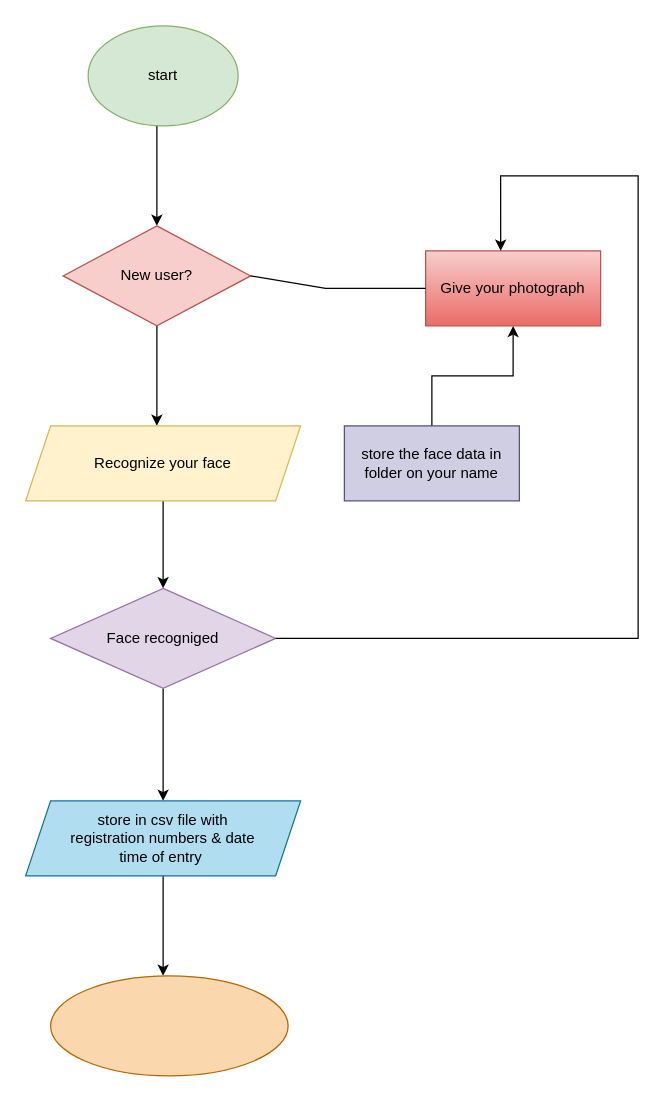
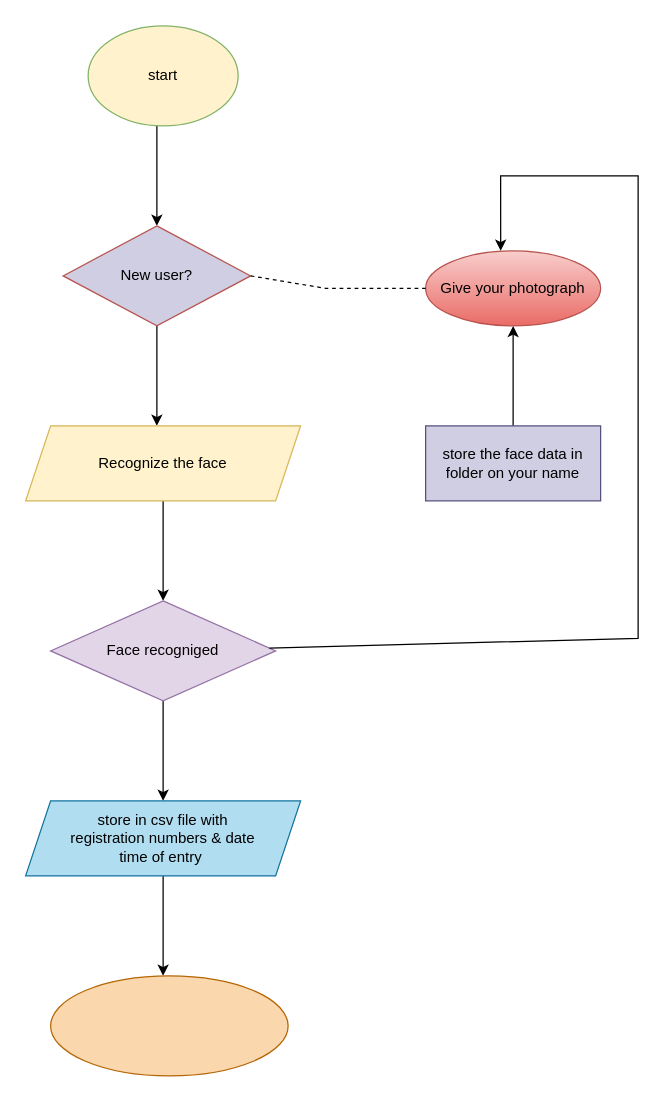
  <mxCell id="0" />
  <mxCell id="1" parent="0" />
  <mxCell id="2" value="" style="edgeStyle=orthogonalEdgeStyle;rounded=0;orthogonalLoop=1;jettySize=auto;html=1;" edge="1" parent="1"><mxGeometry relative="1" as="geometry"><mxPoint x="125" y="100" as="sourcePoint" /><mxPoint x="125" y="180" as="targetPoint" /></mxGeometry></mxCell>
  <mxCell id="3" value="" style="edgeStyle=orthogonalEdgeStyle;rounded=0;orthogonalLoop=1;jettySize=auto;html=1;" edge="1" parent="1" source="4"><mxGeometry relative="1" as="geometry"><mxPoint x="125" y="340" as="targetPoint" /></mxGeometry></mxCell>
- <mxCell id="4" value="New user?" style="rhombus;whiteSpace=wrap;html=1;fillColor=#f8cecc;strokeColor=#b85450;" vertex="1" parent="1"><mxGeometry x="50" y="180" width="150" height="80" as="geometry" /></mxCell>
+ <mxCell id="4" value="New user?" style="rhombus;whiteSpace=wrap;html=1;fillColor=#d0cee2;strokeColor=#b85450;" vertex="1" parent="1"><mxGeometry x="50" y="180" width="150" height="80" as="geometry" /></mxCell>
  <mxCell id="5" value="" style="edgeStyle=orthogonalEdgeStyle;rounded=0;orthogonalLoop=1;jettySize=auto;html=1;" edge="1" parent="1" source="6" target="8"><mxGeometry relative="1" as="geometry" /></mxCell>
- <mxCell id="6" value="Recognize your face" style="shape=parallelogram;perimeter=parallelogramPerimeter;whiteSpace=wrap;html=1;fixedSize=1;fillColor=#fff2cc;strokeColor=#d6b656;" vertex="1" parent="1"><mxGeometry x="20" y="340" width="220" height="60" as="geometry" /></mxCell>
+ <mxCell id="6" value="Recognize the face" style="shape=parallelogram;perimeter=parallelogramPerimeter;whiteSpace=wrap;html=1;fixedSize=1;fillColor=#fff2cc;strokeColor=#d6b656;" vertex="1" parent="1"><mxGeometry x="20" y="340" width="220" height="60" as="geometry" /></mxCell>
  <mxCell id="7" value="" style="edgeStyle=orthogonalEdgeStyle;rounded=0;orthogonalLoop=1;jettySize=auto;html=1;" edge="1" parent="1" source="8" target="10"><mxGeometry relative="1" as="geometry" /></mxCell>
- <mxCell id="8" value="Face recogniged" style="rhombus;whiteSpace=wrap;html=1;fillColor=#e1d5e7;strokeColor=#9673a6;" vertex="1" parent="1"><mxGeometry x="40" y="470" width="180" height="80" as="geometry" /></mxCell>
+ <mxCell id="8" value="Face recogniged" style="rhombus;whiteSpace=wrap;html=1;fillColor=#e1d5e7;strokeColor=#9673a6;" vertex="1" parent="1"><mxGeometry x="40" y="480" width="180" height="80" as="geometry" /></mxCell>
  <mxCell id="9" value="" style="edgeStyle=orthogonalEdgeStyle;rounded=0;orthogonalLoop=1;jettySize=auto;html=1;" edge="1" parent="1" source="10"><mxGeometry relative="1" as="geometry"><mxPoint x="130" y="780" as="targetPoint" /></mxGeometry></mxCell>
  <mxCell id="10" value="store in csv file with&lt;div&gt;registration numbers &amp;amp; date&lt;/div&gt;&lt;div&gt;time of entry&amp;nbsp;&lt;/div&gt;" style="shape=parallelogram;perimeter=parallelogramPerimeter;whiteSpace=wrap;html=1;fixedSize=1;fillColor=#b1ddf0;strokeColor=#10739e;" vertex="1" parent="1"><mxGeometry x="20" y="640" width="220" height="60" as="geometry" /></mxCell>
  <mxCell id="11" value="" style="ellipse;whiteSpace=wrap;html=1;fillColor=#fad7ac;strokeColor=#b46504;" vertex="1" parent="1"><mxGeometry x="40" y="780" width="190" height="80" as="geometry" /></mxCell>
  <mxCell id="12" value="" style="edgeStyle=orthogonalEdgeStyle;rounded=0;orthogonalLoop=1;jettySize=auto;html=1;" edge="1" parent="1" source="13" target="14"><mxGeometry relative="1" as="geometry" /></mxCell>
- <mxCell id="13" value="store the face data in folder on your name" style="rounded=0;whiteSpace=wrap;html=1;fillColor=#d0cee2;strokeColor=#56517e;" vertex="1" parent="1"><mxGeometry x="275" y="340" width="140" height="60" as="geometry" /></mxCell>
- <mxCell id="14" value="Give your photograph" style="rounded=0;whiteSpace=wrap;html=1;fillColor=#f8cecc;gradientColor=#ea6b66;strokeColor=#b85450;" vertex="1" parent="1"><mxGeometry x="340" y="200" width="140" height="60" as="geometry" /></mxCell>
+ <mxCell id="13" value="store the face data in folder on your name" style="rounded=0;whiteSpace=wrap;html=1;fillColor=#d0cee2;strokeColor=#56517e;" vertex="1" parent="1"><mxGeometry x="340" y="340" width="140" height="60" as="geometry" /></mxCell>
+ <mxCell id="14" value="Give your photograph" style="ellipse;whiteSpace=wrap;html=1;fillColor=#f8cecc;gradientColor=#ea6b66;strokeColor=#b85450;" vertex="1" parent="1"><mxGeometry x="340" y="200" width="140" height="60" as="geometry" /></mxCell>
  <mxCell id="15" value="" style="endArrow=classic;html=1;rounded=0;entryX=0.429;entryY=0;entryDx=0;entryDy=0;entryPerimeter=0;" edge="1" parent="1" source="8" target="14"><mxGeometry width="50" height="50" relative="1" as="geometry"><mxPoint x="220" y="560" as="sourcePoint" /><mxPoint x="510" y="130" as="targetPoint" /><Array as="points"><mxPoint x="510" y="510" /><mxPoint x="510" y="420" /><mxPoint x="510" y="380" /><mxPoint x="510" y="450" /><mxPoint x="510" y="460" /><mxPoint x="510" y="140" /><mxPoint x="400" y="140" /></Array></mxGeometry></mxCell>
- <mxCell id="16" value="" style="endArrow=none;html=1;rounded=0;exitX=1;exitY=0.5;exitDx=0;exitDy=0;entryX=0;entryY=0.5;entryDx=0;entryDy=0;" edge="1" parent="1" source="4" target="14"><mxGeometry width="50" height="50" relative="1" as="geometry"><mxPoint x="300" y="430" as="sourcePoint" /><mxPoint x="320" y="260" as="targetPoint" /><Array as="points"><mxPoint x="260" y="230" /></Array></mxGeometry></mxCell>
- <mxCell id="17" value="start" style="ellipse;whiteSpace=wrap;html=1;fillColor=#d5e8d4;strokeColor=#82b366;" vertex="1" parent="1"><mxGeometry x="70" y="20" width="120" height="80" as="geometry" /></mxCell>
+ <mxCell id="16" value="" style="endArrow=none;html=1;rounded=0;exitX=1;exitY=0.5;exitDx=0;exitDy=0;entryX=0;entryY=0.5;entryDx=0;entryDy=0;dashed=1;" edge="1" parent="1" source="4" target="14"><mxGeometry width="50" height="50" relative="1" as="geometry"><mxPoint x="300" y="430" as="sourcePoint" /><mxPoint x="320" y="260" as="targetPoint" /><Array as="points"><mxPoint x="260" y="230" /></Array></mxGeometry></mxCell>
+ <mxCell id="17" value="start" style="ellipse;whiteSpace=wrap;html=1;fillColor=#fff2cc;strokeColor=#82b366;" vertex="1" parent="1"><mxGeometry x="70" y="20" width="120" height="80" as="geometry" /></mxCell>
